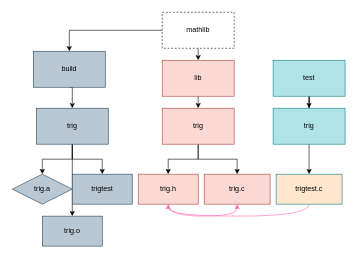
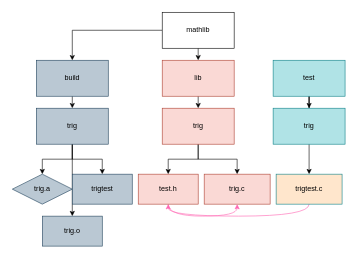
  <mxCell id="0" />
  <mxCell id="1" parent="0" />
  <mxCell id="2" style="edgeStyle=orthogonalEdgeStyle;rounded=0;orthogonalLoop=1;jettySize=auto;html=1;exitX=0;exitY=0.5;exitDx=0;exitDy=0;entryX=0.5;entryY=0;entryDx=0;entryDy=0;" edge="1" parent="1" source="4" target="6"><mxGeometry relative="1" as="geometry" /></mxCell>
  <mxCell id="3" style="edgeStyle=orthogonalEdgeStyle;rounded=0;orthogonalLoop=1;jettySize=auto;html=1;exitX=0.5;exitY=1;exitDx=0;exitDy=0;entryX=0.5;entryY=0;entryDx=0;entryDy=0;" edge="1" parent="1" source="4" target="8"><mxGeometry relative="1" as="geometry" /></mxCell>
- <mxCell id="4" value="mathlib" style="rounded=0;whiteSpace=wrap;html=1;dashed=1;" vertex="1" parent="1"><mxGeometry x="270" y="20" width="120" height="60" as="geometry" /></mxCell>
+ <mxCell id="4" value="mathlib" style="rounded=0;whiteSpace=wrap;html=1;" vertex="1" parent="1"><mxGeometry x="270" y="20" width="120" height="60" as="geometry" /></mxCell>
  <mxCell id="5" style="edgeStyle=orthogonalEdgeStyle;rounded=0;orthogonalLoop=1;jettySize=auto;html=1;exitX=0.5;exitY=1;exitDx=0;exitDy=0;entryX=0.5;entryY=0;entryDx=0;entryDy=0;" edge="1" parent="1" source="6" target="14"><mxGeometry relative="1" as="geometry" /></mxCell>
- <mxCell id="6" value="build" style="rounded=0;whiteSpace=wrap;html=1;fillColor=#bac8d3;strokeColor=#23445d;" vertex="1" parent="1"><mxGeometry x="55" y="85" width="120" height="60" as="geometry" /></mxCell>
+ <mxCell id="6" value="build" style="rounded=0;whiteSpace=wrap;html=1;fillColor=#bac8d3;strokeColor=#23445d;" vertex="1" parent="1"><mxGeometry x="60" y="100" width="120" height="60" as="geometry" /></mxCell>
  <mxCell id="7" style="edgeStyle=orthogonalEdgeStyle;rounded=0;orthogonalLoop=1;jettySize=auto;html=1;exitX=0.5;exitY=1;exitDx=0;exitDy=0;entryX=0.5;entryY=0;entryDx=0;entryDy=0;" edge="1" parent="1" source="8" target="17"><mxGeometry relative="1" as="geometry" /></mxCell>
  <mxCell id="8" value="lib" style="rounded=0;whiteSpace=wrap;html=1;fillColor=#fad9d5;strokeColor=#ae4132;" vertex="1" parent="1"><mxGeometry x="270" y="100" width="120" height="60" as="geometry" /></mxCell>
  <mxCell id="9" style="edgeStyle=orthogonalEdgeStyle;rounded=0;orthogonalLoop=1;jettySize=auto;html=1;exitX=0.5;exitY=1;exitDx=0;exitDy=0;" edge="1" parent="1" source="10" target="19"><mxGeometry relative="1" as="geometry" /></mxCell>
  <mxCell id="10" value="test" style="rounded=0;whiteSpace=wrap;html=1;fillColor=#b0e3e6;strokeColor=#0e8088;" vertex="1" parent="1"><mxGeometry x="455" y="100" width="120" height="60" as="geometry" /></mxCell>
  <mxCell id="11" style="edgeStyle=orthogonalEdgeStyle;rounded=0;orthogonalLoop=1;jettySize=auto;html=1;exitX=0.5;exitY=1;exitDx=0;exitDy=0;" edge="1" parent="1" source="14" target="23"><mxGeometry relative="1" as="geometry" /></mxCell>
  <mxCell id="12" style="edgeStyle=orthogonalEdgeStyle;rounded=0;orthogonalLoop=1;jettySize=auto;html=1;exitX=0.5;exitY=1;exitDx=0;exitDy=0;entryX=0.5;entryY=0;entryDx=0;entryDy=0;" edge="1" parent="1" source="14" target="24"><mxGeometry relative="1" as="geometry" /></mxCell>
  <mxCell id="13" style="edgeStyle=orthogonalEdgeStyle;rounded=0;orthogonalLoop=1;jettySize=auto;html=1;exitX=0.5;exitY=1;exitDx=0;exitDy=0;entryX=0.5;entryY=0;entryDx=0;entryDy=0;" edge="1" parent="1" source="14" target="25"><mxGeometry relative="1" as="geometry" /></mxCell>
  <mxCell id="14" value="trig" style="rounded=0;whiteSpace=wrap;html=1;fillColor=#bac8d3;strokeColor=#23445d;" vertex="1" parent="1"><mxGeometry x="60" y="180" width="120" height="60" as="geometry" /></mxCell>
  <mxCell id="15" style="edgeStyle=orthogonalEdgeStyle;rounded=0;orthogonalLoop=1;jettySize=auto;html=1;exitX=0.5;exitY=1;exitDx=0;exitDy=0;" edge="1" parent="1" source="17" target="20"><mxGeometry relative="1" as="geometry" /></mxCell>
  <mxCell id="16" style="edgeStyle=orthogonalEdgeStyle;rounded=0;orthogonalLoop=1;jettySize=auto;html=1;exitX=0.5;exitY=1;exitDx=0;exitDy=0;entryX=0.5;entryY=0;entryDx=0;entryDy=0;" edge="1" parent="1" source="17" target="22"><mxGeometry relative="1" as="geometry" /></mxCell>
  <mxCell id="17" value="trig" style="rounded=0;whiteSpace=wrap;html=1;fillColor=#fad9d5;strokeColor=#ae4132;" vertex="1" parent="1"><mxGeometry x="270" y="180" width="120" height="60" as="geometry" /></mxCell>
  <mxCell id="18" value="" style="edgeStyle=orthogonalEdgeStyle;rounded=0;orthogonalLoop=1;jettySize=auto;html=1;" edge="1" parent="1" source="19" target="27"><mxGeometry relative="1" as="geometry" /></mxCell>
  <mxCell id="19" value="trig" style="rounded=0;whiteSpace=wrap;html=1;fillColor=#b0e3e6;strokeColor=#0e8088;" vertex="1" parent="1"><mxGeometry x="455" y="180" width="120" height="60" as="geometry" /></mxCell>
  <mxCell id="20" value="trig.c" style="rounded=0;whiteSpace=wrap;html=1;fillColor=#fad9d5;strokeColor=#ae4132;" vertex="1" parent="1"><mxGeometry x="340" y="290" width="110" height="50" as="geometry" /></mxCell>
  <mxCell id="21" style="edgeStyle=orthogonalEdgeStyle;curved=1;rounded=0;orthogonalLoop=1;jettySize=auto;html=1;exitX=0.5;exitY=1;exitDx=0;exitDy=0;entryX=0.5;entryY=1;entryDx=0;entryDy=0;strokeColor=#FF66B3;" edge="1" parent="1" source="22" target="20"><mxGeometry relative="1" as="geometry" /></mxCell>
- <mxCell id="22" value="trig.h" style="rounded=0;whiteSpace=wrap;html=1;fillColor=#fad9d5;strokeColor=#ae4132;" vertex="1" parent="1"><mxGeometry x="230" y="290" width="100" height="50" as="geometry" /></mxCell>
+ <mxCell id="22" value="test.h" style="rounded=0;whiteSpace=wrap;html=1;fillColor=#fad9d5;strokeColor=#ae4132;" vertex="1" parent="1"><mxGeometry x="230" y="290" width="100" height="50" as="geometry" /></mxCell>
  <mxCell id="23" value="trig.a" style="rhombus;whiteSpace=wrap;html=1;fillColor=#bac8d3;strokeColor=#23445d;" vertex="1" parent="1"><mxGeometry x="20" y="290" width="100" height="50" as="geometry" /></mxCell>
  <mxCell id="24" value="trig.o" style="rounded=0;whiteSpace=wrap;html=1;fillColor=#bac8d3;strokeColor=#23445d;" vertex="1" parent="1"><mxGeometry x="70" y="360" width="100" height="50" as="geometry" /></mxCell>
  <mxCell id="25" value="trigtest" style="rounded=0;whiteSpace=wrap;html=1;fillColor=#bac8d3;strokeColor=#23445d;" vertex="1" parent="1"><mxGeometry x="120" y="290" width="100" height="50" as="geometry" /></mxCell>
  <mxCell id="26" style="edgeStyle=orthogonalEdgeStyle;rounded=0;orthogonalLoop=1;jettySize=auto;html=1;exitX=0.5;exitY=1;exitDx=0;exitDy=0;entryX=0.5;entryY=1;entryDx=0;entryDy=0;curved=1;strokeColor=#FF66B3;" edge="1" parent="1" source="27" target="22"><mxGeometry relative="1" as="geometry" /></mxCell>
  <mxCell id="27" value="trigtest.c" style="whiteSpace=wrap;html=1;rounded=0;fillColor=#ffe6cc;strokeColor=#0e8088;" vertex="1" parent="1"><mxGeometry x="460" y="290" width="110" height="50" as="geometry" /></mxCell>
